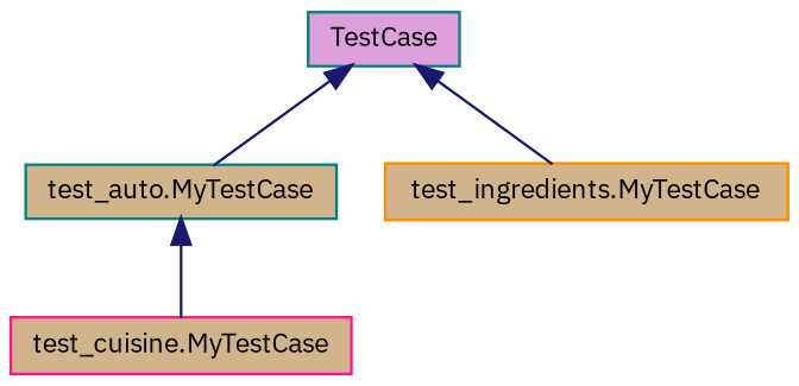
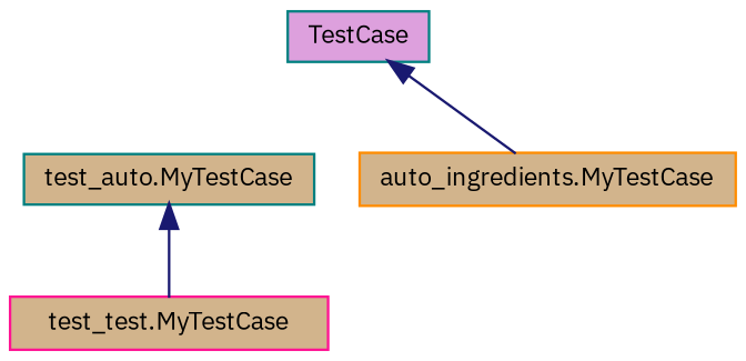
  digraph {
    fontname="IBM Plex Sans"
    rankdir=TB
    node [color=teal fillcolor=tan fontname="IBM Plex Sans" fontsize=10 shape=record style=filled]
    edge [color=midnightblue dir=back fontname="IBM Plex Sans" fontsize=10 labelfontname=Helvetica labelfontsize=10 style=solid]
    n1 [fillcolor=plum height=0.2 label=TestCase width=0.4]
    n2 [height=0.2 label="test_auto.MyTestCase" width=0.4]
-   n3 [color=darkorange height=0.2 label="test_ingredients.MyTestCase" width=0.4]
-   n4 [color=deeppink height=0.2 label="test_cuisine.MyTestCase" width=0.4]
-   n1 -> n2
+   n3 [color=darkorange height=0.2 label="auto_ingredients.MyTestCase" width=0.4]
+   n4 [color=deeppink height=0.2 label="test_test.MyTestCase" width=0.4]
    n1 -> n3
    n2 -> n4
  }
